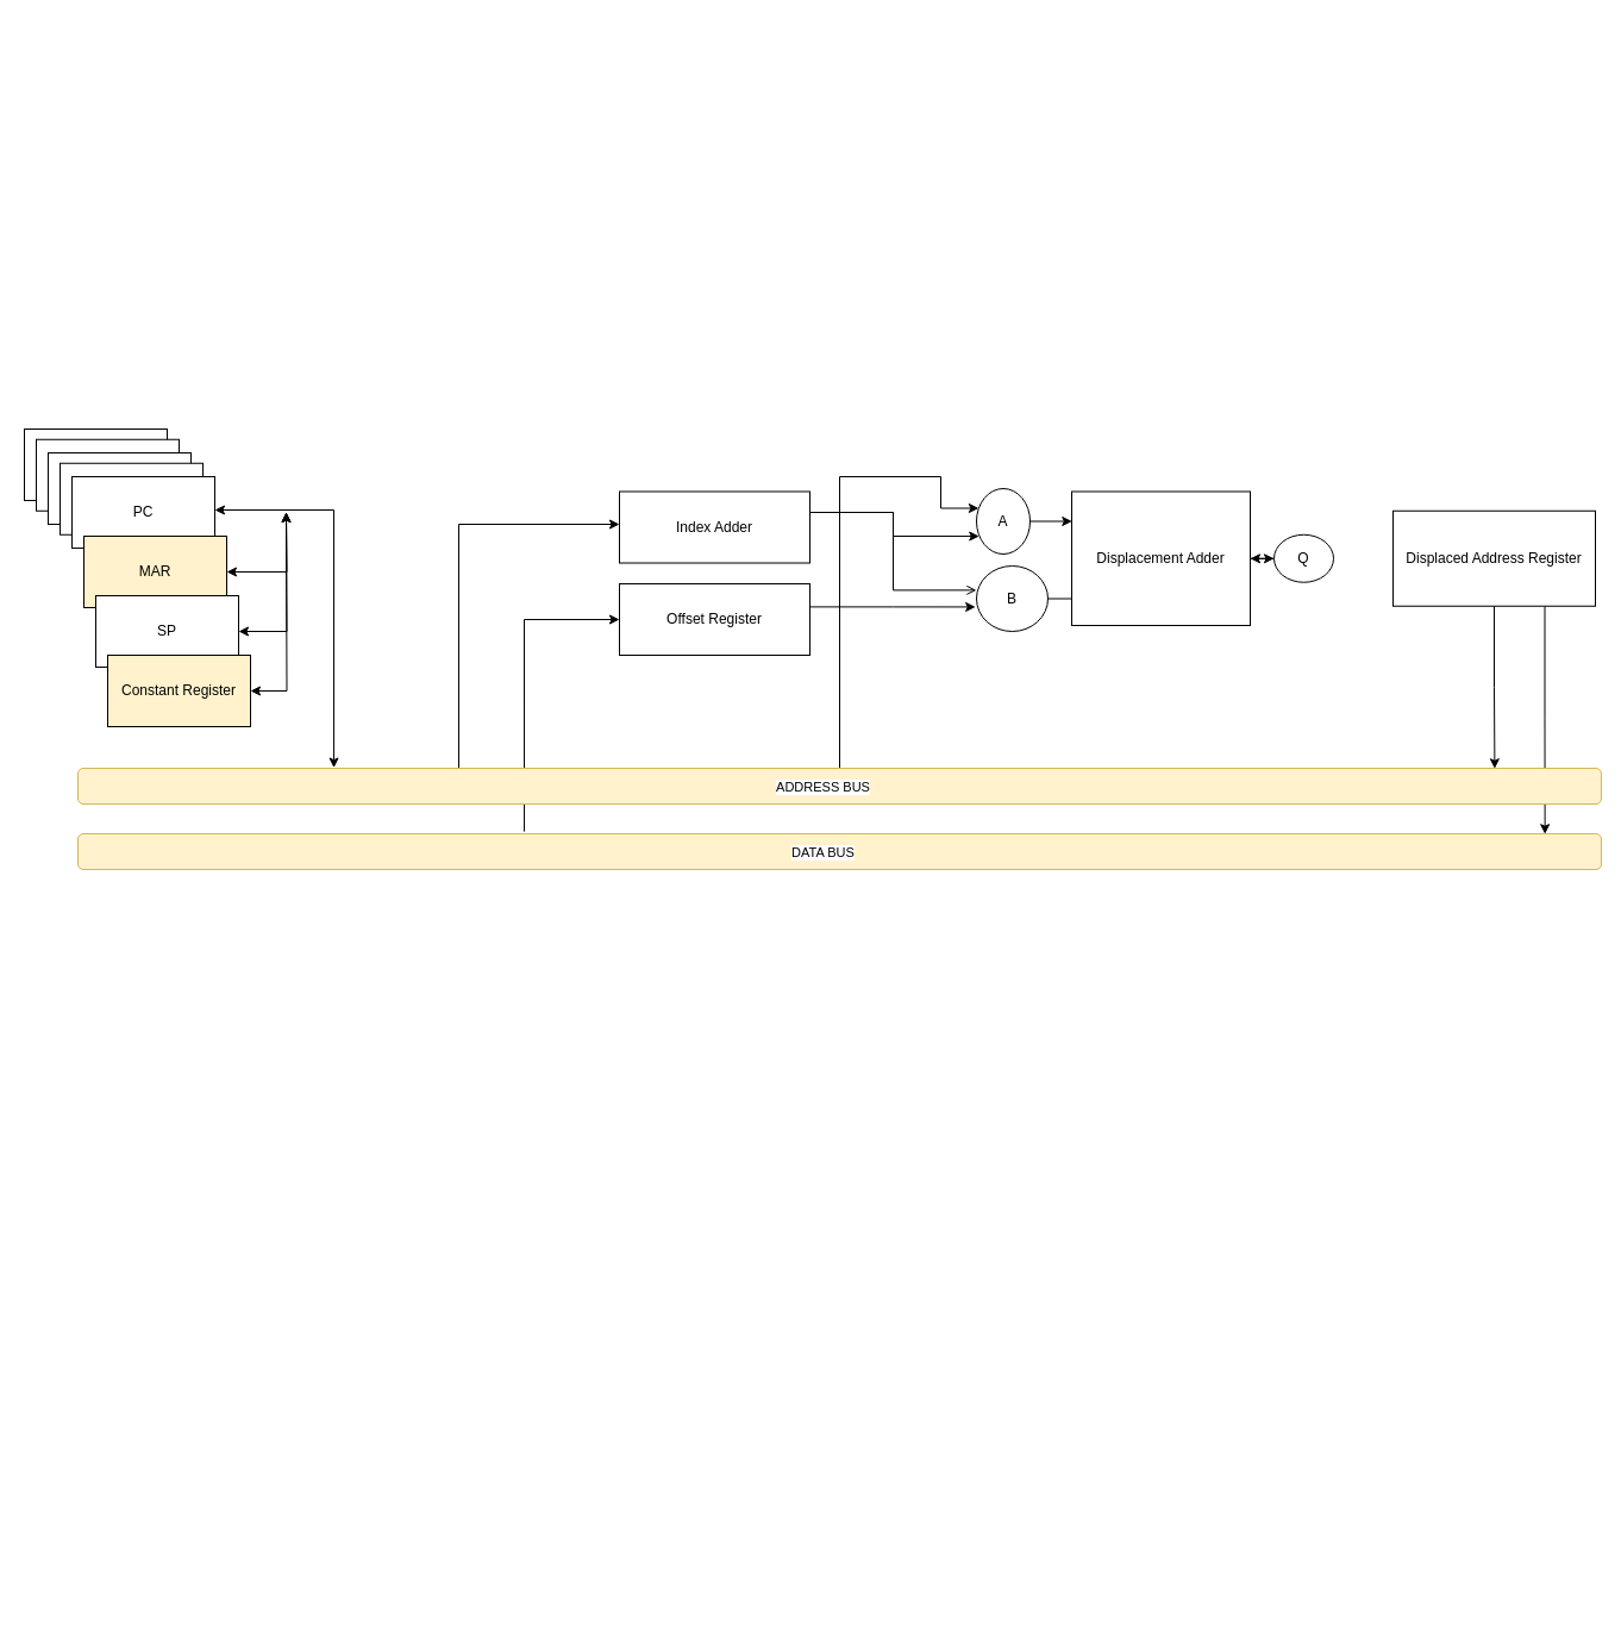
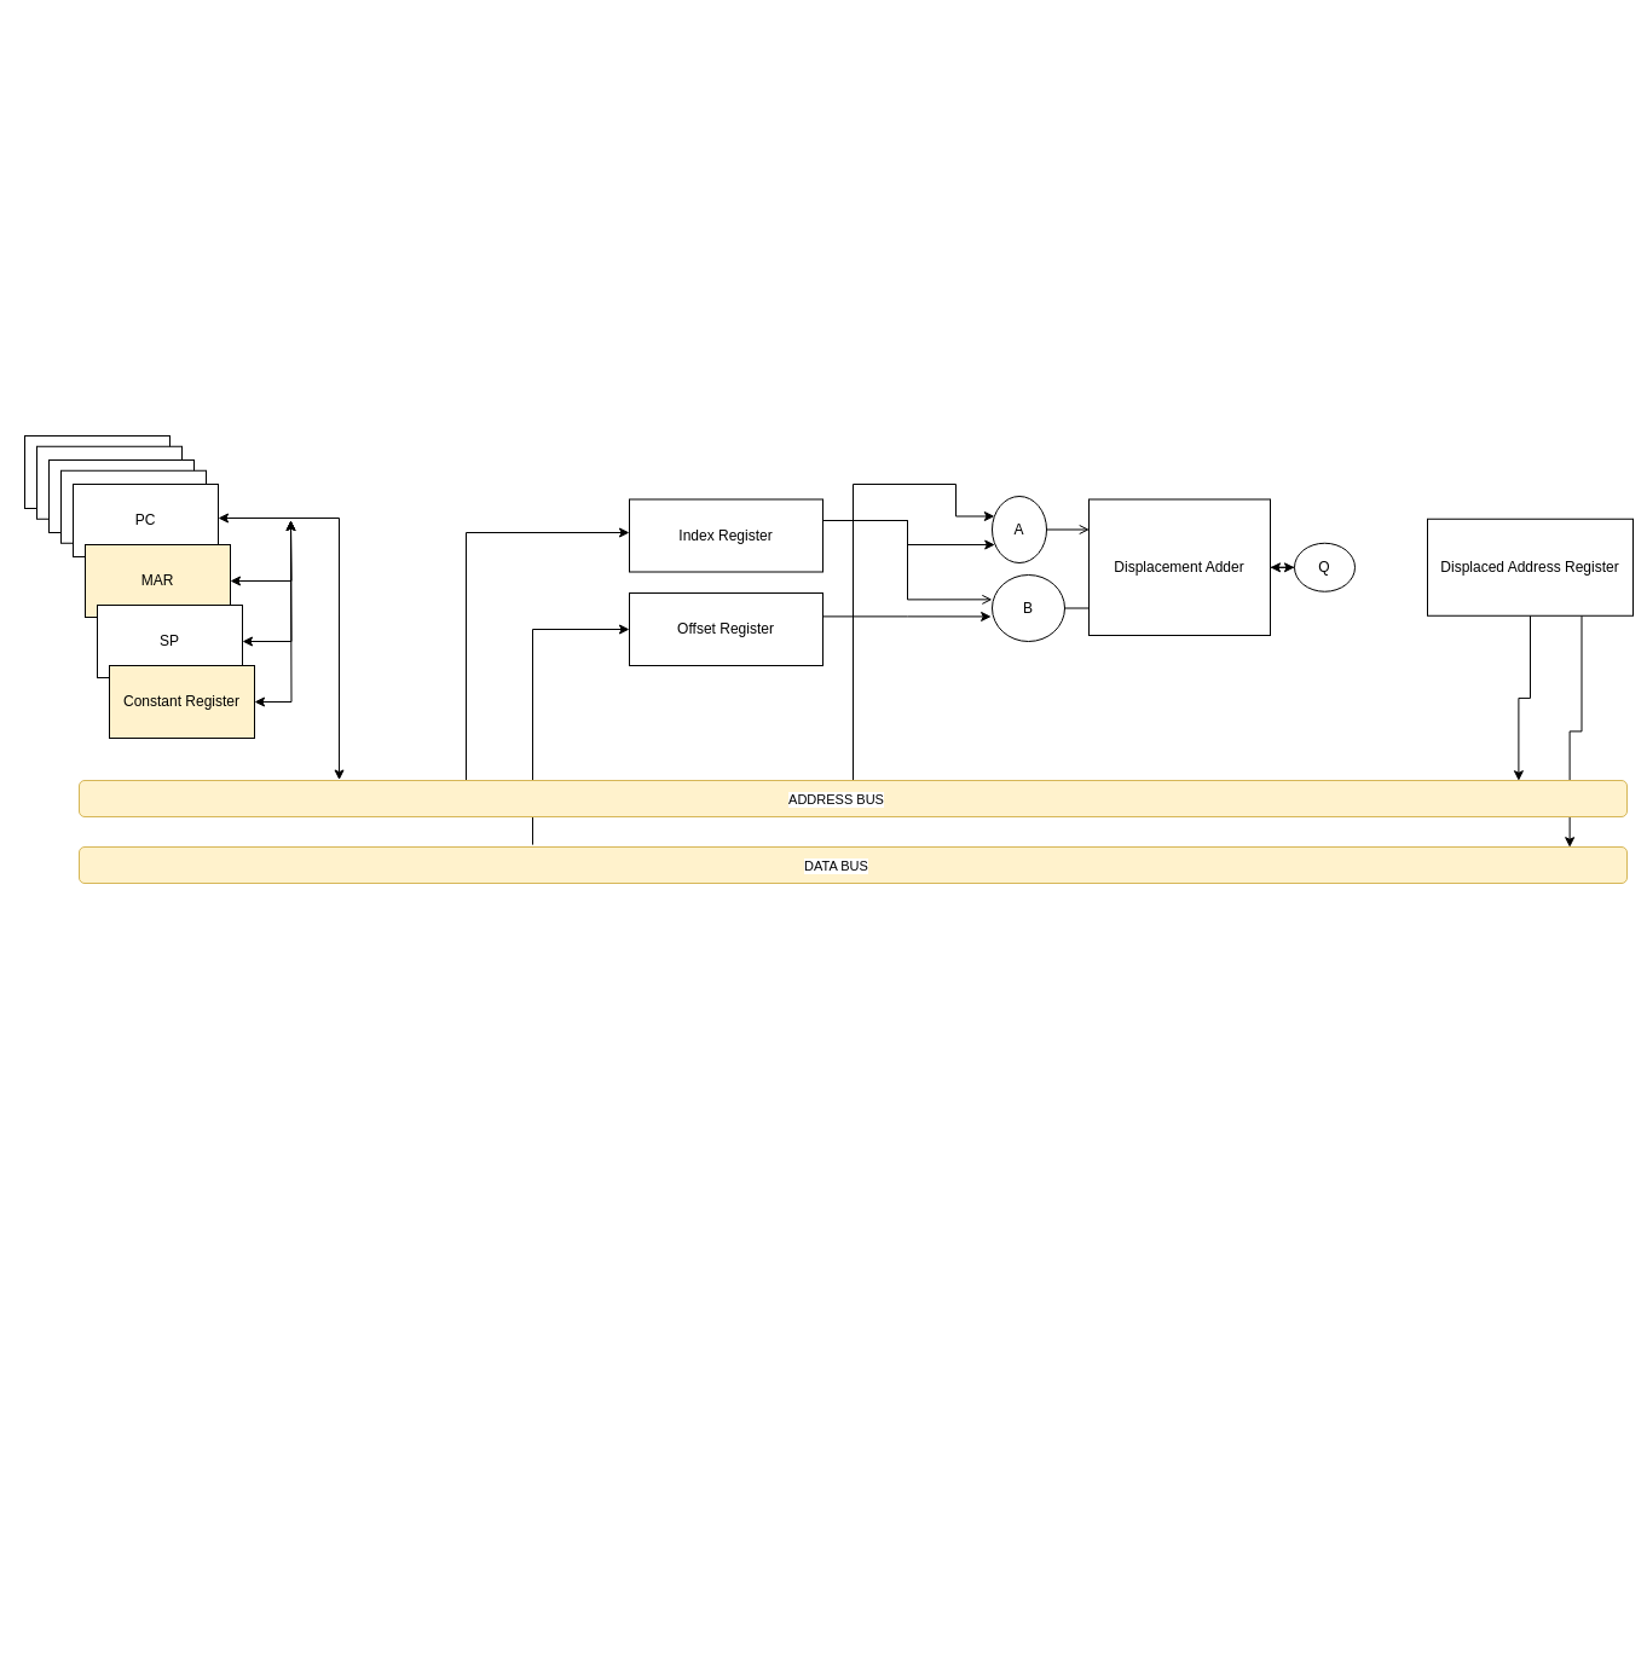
  <mxCell id="0" />
  <mxCell id="1" parent="0" />
  <mxCell id="2" value="PC" style="rounded=0;whiteSpace=wrap;html=1;" vertex="1" parent="1"><mxGeometry x="20" y="360" width="120" height="60" as="geometry" /></mxCell>
  <mxCell id="3" value="PC" style="rounded=0;whiteSpace=wrap;html=1;" vertex="1" parent="1"><mxGeometry x="30" y="368.75" width="120" height="60" as="geometry" /></mxCell>
  <mxCell id="4" value="PC" style="rounded=0;whiteSpace=wrap;html=1;" vertex="1" parent="1"><mxGeometry x="40" y="380" width="120" height="60" as="geometry" /></mxCell>
  <mxCell id="5" value="PC" style="rounded=0;whiteSpace=wrap;html=1;" vertex="1" parent="1"><mxGeometry x="50" y="388.75" width="120" height="60" as="geometry" /></mxCell>
  <mxCell id="6" style="edgeStyle=orthogonalEdgeStyle;rounded=0;orthogonalLoop=1;jettySize=auto;html=1;startArrow=classic;startFill=1;entryX=1.015;entryY=0.168;entryDx=0;entryDy=0;entryPerimeter=0;" edge="1" parent="1" source="7" target="33"><mxGeometry relative="1" as="geometry"><mxPoint x="280" y="640" as="targetPoint" /><Array as="points"><mxPoint x="280" y="428" /></Array></mxGeometry></mxCell>
  <mxCell id="7" value="PC" style="rounded=0;whiteSpace=wrap;html=1;" vertex="1" parent="1"><mxGeometry x="60" y="400" width="120" height="60" as="geometry" /></mxCell>
  <mxCell id="8" style="edgeStyle=orthogonalEdgeStyle;rounded=0;orthogonalLoop=1;jettySize=auto;html=1;exitX=1;exitY=0.5;exitDx=0;exitDy=0;startArrow=classic;startFill=1;" edge="1" parent="1" source="9"><mxGeometry relative="1" as="geometry"><mxPoint x="240" y="430" as="targetPoint" /></mxGeometry></mxCell>
  <mxCell id="9" value="MAR" style="rounded=0;whiteSpace=wrap;html=1;fillColor=#fff2cc;" vertex="1" parent="1"><mxGeometry x="70" y="450" width="120" height="60" as="geometry" /></mxCell>
  <mxCell id="10" style="edgeStyle=orthogonalEdgeStyle;rounded=0;orthogonalLoop=1;jettySize=auto;html=1;exitX=1;exitY=0.5;exitDx=0;exitDy=0;startArrow=classic;startFill=1;" edge="1" parent="1" source="11"><mxGeometry relative="1" as="geometry"><mxPoint x="240" y="430" as="targetPoint" /></mxGeometry></mxCell>
  <mxCell id="11" value="SP" style="rounded=0;whiteSpace=wrap;html=1;" vertex="1" parent="1"><mxGeometry x="80" y="500" width="120" height="60" as="geometry" /></mxCell>
  <mxCell id="12" style="edgeStyle=orthogonalEdgeStyle;rounded=0;orthogonalLoop=1;jettySize=auto;html=1;exitX=1;exitY=0.25;exitDx=0;exitDy=0;entryX=0.05;entryY=0.728;entryDx=0;entryDy=0;entryPerimeter=0;" edge="1" parent="1" source="14" target="22"><mxGeometry relative="1" as="geometry"><mxPoint x="730" y="427.5" as="targetPoint" /><Array as="points"><mxPoint x="680" y="430" /><mxPoint x="750" y="430" /><mxPoint x="750" y="450" /></Array></mxGeometry></mxCell>
  <mxCell id="13" style="edgeStyle=orthogonalEdgeStyle;rounded=0;orthogonalLoop=1;jettySize=auto;html=1;entryX=-0.001;entryY=0.37;entryDx=0;entryDy=0;exitX=1;exitY=0.292;exitDx=0;exitDy=0;exitPerimeter=0;entryPerimeter=0;endArrow=open;" edge="1" parent="1" source="14" target="24"><mxGeometry relative="1" as="geometry"><Array as="points"><mxPoint x="750" y="430" /><mxPoint x="750" y="495" /></Array></mxGeometry></mxCell>
- <mxCell id="14" value="Index Adder" style="rounded=0;whiteSpace=wrap;html=1;" vertex="1" parent="1"><mxGeometry x="520" y="412.5" width="160" height="60" as="geometry" /></mxCell>
+ <mxCell id="14" value="Index Register" style="rounded=0;whiteSpace=wrap;html=1;" vertex="1" parent="1"><mxGeometry x="520" y="412.5" width="160" height="60" as="geometry" /></mxCell>
  <mxCell id="15" style="edgeStyle=orthogonalEdgeStyle;rounded=0;orthogonalLoop=1;jettySize=auto;html=1;entryX=-0.014;entryY=0.626;entryDx=0;entryDy=0;entryPerimeter=0;" edge="1" parent="1" source="16" target="24"><mxGeometry relative="1" as="geometry"><Array as="points"><mxPoint x="750" y="510" /></Array></mxGeometry></mxCell>
  <mxCell id="16" value="Offset Register" style="rounded=0;whiteSpace=wrap;html=1;" vertex="1" parent="1"><mxGeometry x="520" y="490" width="160" height="60" as="geometry" /></mxCell>
  <mxCell id="17" style="edgeStyle=orthogonalEdgeStyle;rounded=0;orthogonalLoop=1;jettySize=auto;html=1;" edge="1" parent="1" source="18"><mxGeometry relative="1" as="geometry"><mxPoint x="1070" y="468.75" as="targetPoint" /></mxGeometry></mxCell>
  <mxCell id="18" value="Displacement Adder" style="rounded=0;whiteSpace=wrap;html=1;" vertex="1" parent="1"><mxGeometry x="900" y="412.5" width="150" height="112.5" as="geometry" /></mxCell>
  <mxCell id="19" style="edgeStyle=orthogonalEdgeStyle;rounded=0;orthogonalLoop=1;jettySize=auto;html=1;exitX=1;exitY=0.5;exitDx=0;exitDy=0;startArrow=classic;startFill=1;" edge="1" parent="1" source="20"><mxGeometry relative="1" as="geometry"><mxPoint x="240" y="430" as="targetPoint" /></mxGeometry></mxCell>
  <mxCell id="20" value="Constant Register" style="rounded=0;whiteSpace=wrap;html=1;fillColor=#fff2cc;" vertex="1" parent="1"><mxGeometry x="90" y="550" width="120" height="60" as="geometry" /></mxCell>
- <mxCell id="21" style="edgeStyle=orthogonalEdgeStyle;rounded=0;orthogonalLoop=1;jettySize=auto;html=1;exitX=1;exitY=0.5;exitDx=0;exitDy=0;entryX=0.002;entryY=0.224;entryDx=0;entryDy=0;entryPerimeter=0;" edge="1" parent="1" source="22" target="18"><mxGeometry relative="1" as="geometry" /></mxCell>
+ <mxCell id="21" style="edgeStyle=orthogonalEdgeStyle;rounded=0;orthogonalLoop=1;jettySize=auto;html=1;exitX=1;exitY=0.5;exitDx=0;exitDy=0;entryX=0.002;entryY=0.224;entryDx=0;entryDy=0;entryPerimeter=0;endArrow=open;" edge="1" parent="1" source="22" target="18"><mxGeometry relative="1" as="geometry" /></mxCell>
  <mxCell id="22" value="A" style="ellipse;whiteSpace=wrap;html=1;" vertex="1" parent="1"><mxGeometry x="820" y="410" width="45" height="55" as="geometry" /></mxCell>
  <mxCell id="23" style="edgeStyle=orthogonalEdgeStyle;rounded=0;orthogonalLoop=1;jettySize=auto;html=1;exitX=1;exitY=0.5;exitDx=0;exitDy=0;entryX=0;entryY=0.796;entryDx=0;entryDy=0;entryPerimeter=0;endArrow=none;" edge="1" parent="1" source="24" target="18"><mxGeometry relative="1" as="geometry"><mxPoint x="880" y="494.865" as="targetPoint" /></mxGeometry></mxCell>
  <mxCell id="24" value="B" style="ellipse;whiteSpace=wrap;html=1;" vertex="1" parent="1"><mxGeometry x="820" y="475" width="60" height="55" as="geometry" /></mxCell>
  <mxCell id="25" style="edgeStyle=orthogonalEdgeStyle;rounded=0;orthogonalLoop=1;jettySize=auto;html=1;" edge="1" parent="1" source="26" target="18"><mxGeometry relative="1" as="geometry" /></mxCell>
  <mxCell id="26" value="Q" style="ellipse;whiteSpace=wrap;html=1;" vertex="1" parent="1"><mxGeometry x="1070" y="448.75" width="50" height="40" as="geometry" /></mxCell>
  <mxCell id="27" style="edgeStyle=orthogonalEdgeStyle;rounded=0;orthogonalLoop=1;jettySize=auto;html=1;exitX=1;exitY=0.25;exitDx=0;exitDy=0;" edge="1" parent="1" source="33"><mxGeometry relative="1" as="geometry"><mxPoint x="350" y="427.5" as="sourcePoint" /><mxPoint x="520" y="440" as="targetPoint" /><Array as="points"><mxPoint x="385" y="440" /><mxPoint x="519" y="440" /></Array></mxGeometry></mxCell>
  <mxCell id="28" style="edgeStyle=orthogonalEdgeStyle;rounded=0;orthogonalLoop=1;jettySize=auto;html=1;entryX=0.042;entryY=0.3;entryDx=0;entryDy=0;entryPerimeter=0;exitX=1;exitY=0.5;exitDx=0;exitDy=0;" edge="1" parent="1" source="33" target="22"><mxGeometry relative="1" as="geometry"><mxPoint x="790" y="370" as="sourcePoint" /><Array as="points"><mxPoint x="705" y="400" /><mxPoint x="790" y="400" /><mxPoint x="790" y="426" /></Array></mxGeometry></mxCell>
  <mxCell id="29" style="edgeStyle=orthogonalEdgeStyle;rounded=0;orthogonalLoop=1;jettySize=auto;html=1;exitX=1.063;exitY=0.293;exitDx=0;exitDy=0;exitPerimeter=0;" edge="1" parent="1" source="35"><mxGeometry relative="1" as="geometry"><mxPoint x="429.7" y="504.67" as="sourcePoint" /><mxPoint x="520" y="520" as="targetPoint" /><Array as="points"><mxPoint x="440" y="520" /><mxPoint x="520" y="520" /></Array></mxGeometry></mxCell>
  <mxCell id="30" style="edgeStyle=orthogonalEdgeStyle;rounded=0;orthogonalLoop=1;jettySize=auto;html=1;entryX=0.992;entryY=0.93;entryDx=0;entryDy=0;entryPerimeter=0;startArrow=none;startFill=0;" edge="1" parent="1" source="32" target="33"><mxGeometry relative="1" as="geometry" /></mxCell>
  <mxCell id="31" style="edgeStyle=orthogonalEdgeStyle;rounded=0;orthogonalLoop=1;jettySize=auto;html=1;exitX=0.75;exitY=1;exitDx=0;exitDy=0;entryX=0.992;entryY=0.963;entryDx=0;entryDy=0;entryPerimeter=0;startArrow=none;startFill=0;" edge="1" parent="1" source="32" target="35"><mxGeometry relative="1" as="geometry" /></mxCell>
- <mxCell id="32" value="Displaced Address Register" style="rounded=0;whiteSpace=wrap;html=1;" vertex="1" parent="1"><mxGeometry x="1170" y="428.75" width="170" height="80" as="geometry" /></mxCell>
+ <mxCell id="32" value="Displaced Address Register" style="rounded=0;whiteSpace=wrap;html=1;" vertex="1" parent="1"><mxGeometry x="1180" y="428.75" width="170" height="80" as="geometry" /></mxCell>
  <mxCell id="33" value="" style="rounded=1;whiteSpace=wrap;html=1;fillColor=#fff2cc;strokeColor=#d6b656;rotation=-90;" vertex="1" parent="1"><mxGeometry x="690" y="20" width="30" height="1280" as="geometry" /></mxCell>
  <mxCell id="34" value="ADDRESS BUS" style="edgeLabel;html=1;align=center;verticalAlign=middle;resizable=0;points=[];" vertex="1" connectable="0" parent="1"><mxGeometry x="690.002" y="660" as="geometry" /></mxCell>
  <mxCell id="35" value="" style="rounded=1;whiteSpace=wrap;html=1;fillColor=#fff2cc;strokeColor=#d6b656;rotation=-90;" vertex="1" parent="1"><mxGeometry x="690" y="75" width="30" height="1280" as="geometry" /></mxCell>
  <mxCell id="36" value="DATA BUS" style="edgeLabel;html=1;align=center;verticalAlign=middle;resizable=0;points=[];" vertex="1" connectable="0" parent="1"><mxGeometry x="690.002" y="715" as="geometry" /></mxCell>
